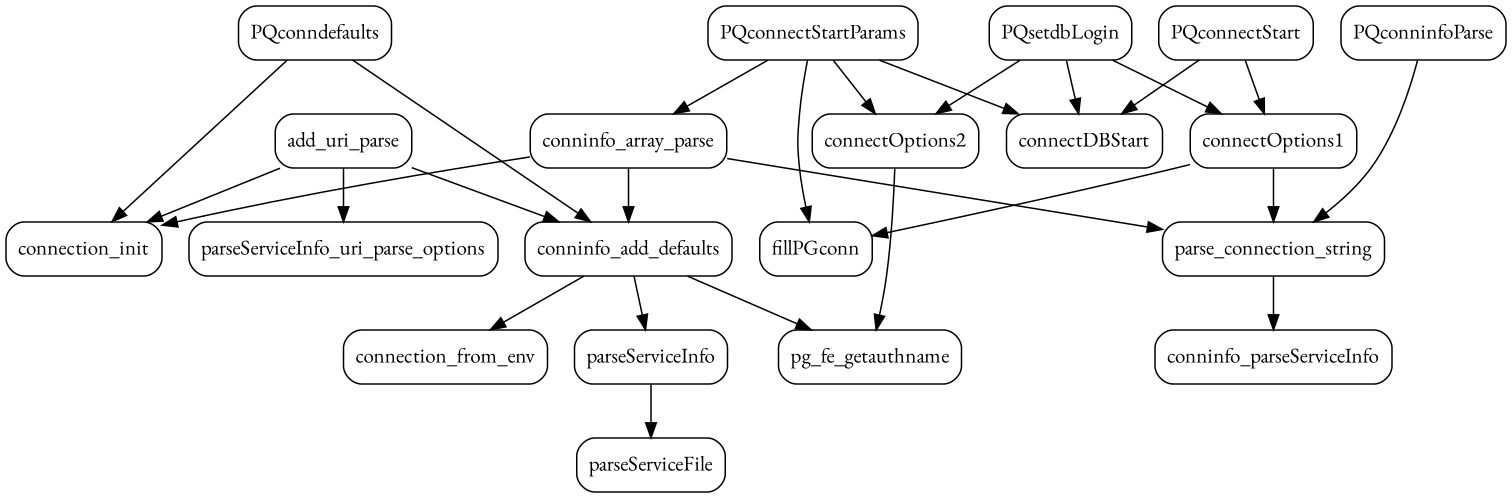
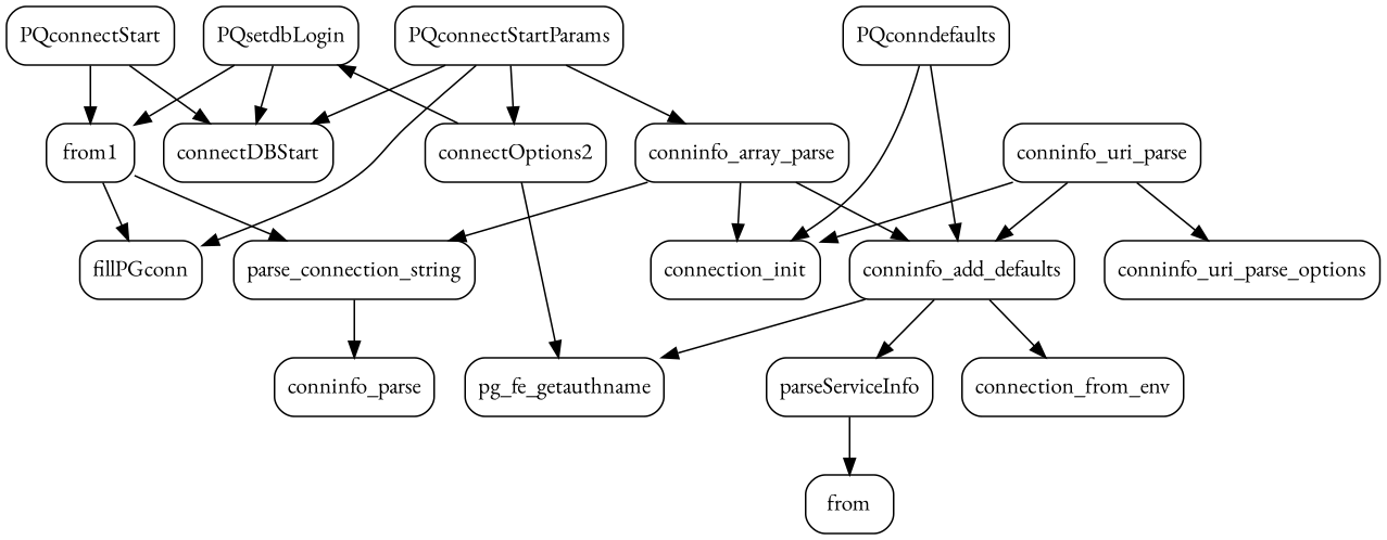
  digraph {
    fontname="EB Garamond"
    node [fontname="EB Garamond" shape=rect style=rounded]
    edge [fontname="EB Garamond"]
    PQsetdbLogin
    PQconnectStart
-   PQconninfoParse
    PQconnectStartParams
    PQconndefaults
    connectOptions2
    connectDBStart
-   connectOptions1
+   connectOptions1 [label=from1]
    parse_connection_string
    conninfo_array_parse
    fillPGconn
    n12 [label=connection_init]
    conninfo_add_defaults
    pg_fe_getauthname
-   conninfo_parse [label=conninfo_parseServiceInfo]
+   conninfo_parse
    parseServiceInfo
    n17 [label=connection_from_env]
-   conninfo_uri_parse [label=add_uri_parse]
-   conninfo_uri_parse_options [label=parseServiceInfo_uri_parse_options]
-   parseServiceFile
+   conninfo_uri_parse
+   conninfo_uri_parse_options
+   parseServiceFile [label=from]
    subgraph sub_1 {
      rank=same
      PQsetdbLogin
      PQconnectStart
-     PQconninfoParse
      PQconnectStartParams
      PQconndefaults
    }
-   PQsetdbLogin -> connectOptions2
+   connectOptions2 -> PQsetdbLogin
    PQsetdbLogin -> connectDBStart
    PQsetdbLogin -> connectOptions1
    PQconnectStart -> connectDBStart
    PQconnectStart -> connectOptions1
-   PQconninfoParse -> parse_connection_string
    PQconnectStartParams -> connectOptions2
    PQconnectStartParams -> connectDBStart
    PQconnectStartParams -> conninfo_array_parse
    PQconnectStartParams -> fillPGconn
    PQconndefaults -> n12
    PQconndefaults -> conninfo_add_defaults
    connectOptions2 -> pg_fe_getauthname
    connectOptions1 -> parse_connection_string
    connectOptions1 -> fillPGconn
    parse_connection_string -> conninfo_parse
    conninfo_array_parse -> parse_connection_string
    conninfo_array_parse -> n12
    conninfo_array_parse -> conninfo_add_defaults
    conninfo_add_defaults -> pg_fe_getauthname
    conninfo_add_defaults -> parseServiceInfo
    conninfo_add_defaults -> n17
    parseServiceInfo -> parseServiceFile
    conninfo_uri_parse -> n12
    conninfo_uri_parse -> conninfo_add_defaults
    conninfo_uri_parse -> conninfo_uri_parse_options
  }
